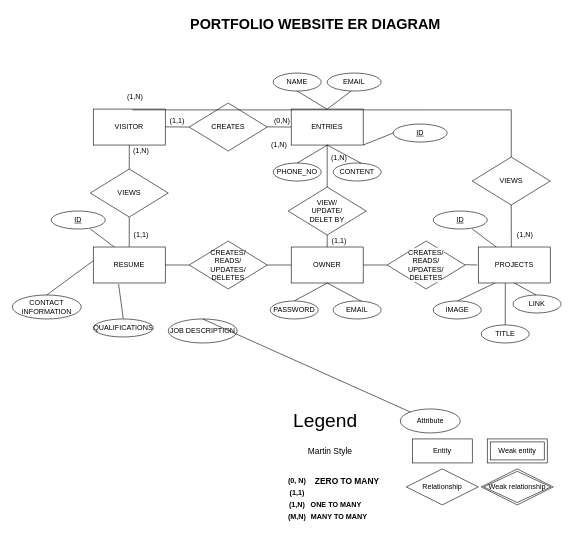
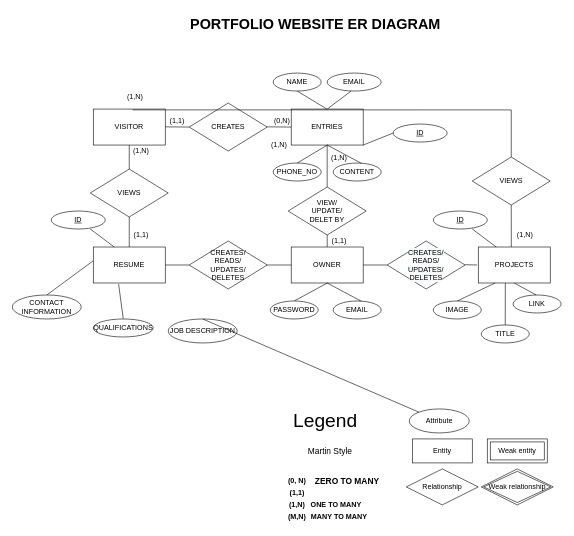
  <mxCell id="0" />
  <mxCell id="1" parent="0" />
  <mxCell id="2" value="VISITOR" style="rounded=0;whiteSpace=wrap;html=1;" parent="1" vertex="1"><mxGeometry x="155" y="181" width="120" height="60" as="geometry" /></mxCell>
  <mxCell id="3" value="" style="rhombus;whiteSpace=wrap;html=1;" parent="1" vertex="1"><mxGeometry x="315" y="171" width="130" height="80" as="geometry" /></mxCell>
  <mxCell id="4" value="ENTRIES" style="rounded=0;whiteSpace=wrap;html=1;" parent="1" vertex="1"><mxGeometry x="485" y="181" width="120" height="60" as="geometry" /></mxCell>
  <mxCell id="5" value="" style="endArrow=none;html=1;entryX=0;entryY=0.5;entryDx=0;entryDy=0;" parent="1" target="3" edge="1"><mxGeometry width="50" height="50" relative="1" as="geometry"><mxPoint x="275" y="210.66" as="sourcePoint" /><mxPoint x="345" y="210.66" as="targetPoint" /></mxGeometry></mxCell>
  <mxCell id="6" value="" style="endArrow=none;html=1;entryX=0;entryY=0.5;entryDx=0;entryDy=0;" parent="1" edge="1"><mxGeometry width="50" height="50" relative="1" as="geometry"><mxPoint x="445" y="210.66" as="sourcePoint" /><mxPoint x="485" y="211" as="targetPoint" /></mxGeometry></mxCell>
  <mxCell id="7" value="CREATES" style="text;html=1;strokeColor=none;fillColor=none;align=center;verticalAlign=middle;whiteSpace=wrap;rounded=0;" parent="1" vertex="1"><mxGeometry x="360" y="201" width="40" height="20" as="geometry" /></mxCell>
  <mxCell id="8" value="NAME" style="ellipse;whiteSpace=wrap;html=1;" parent="1" vertex="1"><mxGeometry x="455" y="121" width="80" height="30" as="geometry" /></mxCell>
  <mxCell id="9" value="EMAIL" style="ellipse;whiteSpace=wrap;html=1;" parent="1" vertex="1"><mxGeometry x="545" y="121" width="90" height="30" as="geometry" /></mxCell>
  <mxCell id="10" value="PHONE_NO" style="ellipse;whiteSpace=wrap;html=1;" parent="1" vertex="1"><mxGeometry x="455" y="271" width="80" height="30" as="geometry" /></mxCell>
  <mxCell id="11" value="" style="endArrow=none;html=1;" parent="1" edge="1"><mxGeometry width="50" height="50" relative="1" as="geometry"><mxPoint x="545" y="181" as="sourcePoint" /><mxPoint x="585" y="151" as="targetPoint" /></mxGeometry></mxCell>
  <mxCell id="12" value="" style="endArrow=none;html=1;exitX=0.578;exitY=-0.001;exitDx=0;exitDy=0;exitPerimeter=0;" parent="1" edge="1"><mxGeometry width="50" height="50" relative="1" as="geometry"><mxPoint x="544.36" y="180.94" as="sourcePoint" /><mxPoint x="495" y="151" as="targetPoint" /></mxGeometry></mxCell>
  <mxCell id="13" value="" style="endArrow=none;html=1;entryX=0.503;entryY=1.08;entryDx=0;entryDy=0;entryPerimeter=0;exitX=0.5;exitY=0;exitDx=0;exitDy=0;" parent="1" source="10" edge="1"><mxGeometry width="50" height="50" relative="1" as="geometry"><mxPoint x="505" y="266" as="sourcePoint" /><mxPoint x="545.36" y="241" as="targetPoint" /></mxGeometry></mxCell>
  <mxCell id="14" value="CONTENT" style="ellipse;whiteSpace=wrap;html=1;" parent="1" vertex="1"><mxGeometry x="555" y="271" width="80" height="30" as="geometry" /></mxCell>
  <mxCell id="15" value="OWNER" style="rounded=0;whiteSpace=wrap;html=1;" parent="1" vertex="1"><mxGeometry x="485" y="411" width="120" height="60" as="geometry" /></mxCell>
  <mxCell id="16" value="" style="endArrow=none;html=1;entryX=0.503;entryY=1.08;entryDx=0;entryDy=0;entryPerimeter=0;exitX=0.5;exitY=0;exitDx=0;exitDy=0;" parent="1" source="45" edge="1"><mxGeometry width="50" height="50" relative="1" as="geometry"><mxPoint x="495" y="501" as="sourcePoint" /><mxPoint x="545.36" y="471" as="targetPoint" /></mxGeometry></mxCell>
  <mxCell id="17" value="EMAIL" style="ellipse;whiteSpace=wrap;html=1;" parent="1" vertex="1"><mxGeometry x="555" y="501" width="80" height="30" as="geometry" /></mxCell>
  <mxCell id="18" value="" style="endArrow=none;html=1;entryX=0.5;entryY=1;entryDx=0;entryDy=0;exitX=0.591;exitY=0.022;exitDx=0;exitDy=0;exitPerimeter=0;" parent="1" source="17" target="15" edge="1"><mxGeometry width="50" height="50" relative="1" as="geometry"><mxPoint x="600" y="498" as="sourcePoint" /><mxPoint x="555.36" y="481" as="targetPoint" /><Array as="points" /></mxGeometry></mxCell>
  <mxCell id="19" value="VIEW/&lt;br&gt;UPDATE/&lt;br&gt;DELET BY" style="rhombus;whiteSpace=wrap;html=1;" parent="1" vertex="1"><mxGeometry x="480" y="311" width="130" height="80" as="geometry" /></mxCell>
  <mxCell id="20" value="" style="endArrow=none;html=1;" parent="1" edge="1"><mxGeometry width="50" height="50" relative="1" as="geometry"><mxPoint x="545" y="311" as="sourcePoint" /><mxPoint x="545" y="241" as="targetPoint" /></mxGeometry></mxCell>
  <mxCell id="21" value="" style="endArrow=none;html=1;" parent="1" edge="1"><mxGeometry width="50" height="50" relative="1" as="geometry"><mxPoint x="545" y="411" as="sourcePoint" /><mxPoint x="545" y="391" as="targetPoint" /></mxGeometry></mxCell>
  <mxCell id="22" value="(1,1)" style="text;html=1;strokeColor=none;fillColor=none;align=center;verticalAlign=middle;whiteSpace=wrap;rounded=0;" parent="1" vertex="1"><mxGeometry x="275" y="191" width="40" height="20" as="geometry" /></mxCell>
  <mxCell id="23" value="(0,N)" style="text;html=1;strokeColor=none;fillColor=none;align=center;verticalAlign=middle;whiteSpace=wrap;rounded=0;" parent="1" vertex="1"><mxGeometry x="450" y="191" width="40" height="20" as="geometry" /></mxCell>
  <mxCell id="24" value="(1,N)" style="text;html=1;strokeColor=none;fillColor=none;align=center;verticalAlign=middle;whiteSpace=wrap;rounded=0;" parent="1" vertex="1"><mxGeometry x="445" y="231" width="40" height="20" as="geometry" /></mxCell>
  <mxCell id="25" value="(1,N)" style="text;html=1;strokeColor=none;fillColor=none;align=center;verticalAlign=middle;whiteSpace=wrap;rounded=0;" parent="1" vertex="1"><mxGeometry x="545" y="252" width="40" height="20" as="geometry" /></mxCell>
  <mxCell id="26" value="" style="endArrow=none;html=1;entryX=0.5;entryY=1;entryDx=0;entryDy=0;exitX=0.591;exitY=0.022;exitDx=0;exitDy=0;exitPerimeter=0;" parent="1" source="14" target="4" edge="1"><mxGeometry width="50" height="50" relative="1" as="geometry"><mxPoint x="602.28" y="271.66" as="sourcePoint" /><mxPoint x="545" y="241" as="targetPoint" /><Array as="points" /></mxGeometry></mxCell>
  <mxCell id="27" value="(1,1)" style="text;html=1;strokeColor=none;fillColor=none;align=center;verticalAlign=middle;whiteSpace=wrap;rounded=0;" parent="1" vertex="1"><mxGeometry x="545" y="391" width="40" height="20" as="geometry" /></mxCell>
  <mxCell id="28" value="(1,1)" style="text;html=1;strokeColor=none;fillColor=none;align=center;verticalAlign=middle;whiteSpace=wrap;rounded=0;fontStyle=1" parent="1" vertex="1"><mxGeometry x="475" y="811" width="40" height="20" as="geometry" /></mxCell>
  <mxCell id="29" value="(1,N)" style="text;html=1;strokeColor=none;fillColor=none;align=center;verticalAlign=middle;whiteSpace=wrap;rounded=0;fontStyle=1" parent="1" vertex="1"><mxGeometry x="475" y="831" width="40" height="20" as="geometry" /></mxCell>
  <mxCell id="30" value="ONE TO MANY" style="text;html=1;strokeColor=none;fillColor=none;align=center;verticalAlign=middle;whiteSpace=wrap;rounded=0;fontStyle=1" parent="1" vertex="1"><mxGeometry x="515" y="831" width="90" height="20" as="geometry" /></mxCell>
  <mxCell id="31" value="(M,N)" style="text;html=1;strokeColor=none;fillColor=none;align=center;verticalAlign=middle;whiteSpace=wrap;rounded=0;fontStyle=1" parent="1" vertex="1"><mxGeometry x="475" y="851" width="40" height="20" as="geometry" /></mxCell>
  <mxCell id="32" value="MANY TO MANY" style="text;html=1;strokeColor=none;fillColor=none;align=center;verticalAlign=middle;whiteSpace=wrap;rounded=0;fontStyle=1" parent="1" vertex="1"><mxGeometry x="515" y="851" width="100" height="20" as="geometry" /></mxCell>
  <mxCell id="33" value="PORTFOLIO WEBSITE ER DIAGRAM" style="text;strokeColor=none;fillColor=none;html=1;fontSize=24;fontStyle=1;verticalAlign=middle;align=center;" parent="1" vertex="1"><mxGeometry x="475" y="20" width="100" height="40" as="geometry" /></mxCell>
  <mxCell id="34" value="Legend" style="text;html=1;strokeColor=none;fillColor=none;align=center;verticalAlign=middle;whiteSpace=wrap;rounded=0;fontSize=32;" parent="1" vertex="1"><mxGeometry x="521.87" y="691" width="40" height="20" as="geometry" /></mxCell>
- <mxCell id="35" value="Attribute" style="ellipse;whiteSpace=wrap;html=1;align=center;fontSize=12;" parent="1" vertex="1"><mxGeometry x="666.87" y="681" width="100" height="40" as="geometry" /></mxCell>
+ <mxCell id="35" value="Attribute" style="ellipse;whiteSpace=wrap;html=1;align=center;fontSize=12;" parent="1" vertex="1"><mxGeometry x="681.87" y="681" width="100" height="40" as="geometry" /></mxCell>
  <mxCell id="36" value="Entity" style="whiteSpace=wrap;html=1;align=center;fontSize=12;" parent="1" vertex="1"><mxGeometry x="686.87" y="731" width="100" height="40" as="geometry" /></mxCell>
  <mxCell id="37" value="Relationship" style="shape=rhombus;perimeter=rhombusPerimeter;whiteSpace=wrap;html=1;align=center;fontSize=12;" parent="1" vertex="1"><mxGeometry x="676.87" y="781" width="120" height="60" as="geometry" /></mxCell>
  <mxCell id="38" value="Weak entity" style="shape=ext;margin=3;double=1;whiteSpace=wrap;html=1;align=center;fontSize=12;" parent="1" vertex="1"><mxGeometry x="811.87" y="731" width="100" height="40" as="geometry" /></mxCell>
  <mxCell id="39" value="Weak relationship" style="shape=rhombus;double=1;perimeter=rhombusPerimeter;whiteSpace=wrap;html=1;align=center;fontSize=12;" parent="1" vertex="1"><mxGeometry x="801.87" y="781" width="120" height="60" as="geometry" /></mxCell>
  <mxCell id="40" value="Martin Style" style="text;html=1;strokeColor=none;fillColor=none;align=center;verticalAlign=middle;whiteSpace=wrap;rounded=0;fontSize=14;" parent="1" vertex="1"><mxGeometry x="485" y="741" width="130" height="20" as="geometry" /></mxCell>
  <mxCell id="41" value="(0, N)" style="text;html=1;strokeColor=none;fillColor=none;align=center;verticalAlign=middle;whiteSpace=wrap;rounded=0;fontStyle=1" parent="1" vertex="1"><mxGeometry x="475" y="791" width="40" height="20" as="geometry" /></mxCell>
  <mxCell id="42" value="ZERO TO MANY" style="text;html=1;strokeColor=none;fillColor=none;align=center;verticalAlign=middle;whiteSpace=wrap;rounded=0;fontSize=14;fontStyle=1" parent="1" vertex="1"><mxGeometry x="521.87" y="791" width="113.13" height="20" as="geometry" /></mxCell>
  <mxCell id="43" value="RESUME" style="rounded=0;whiteSpace=wrap;html=1;" parent="1" vertex="1"><mxGeometry x="155" y="411" width="120" height="60" as="geometry" /></mxCell>
  <mxCell id="44" value="PROJECTS" style="rounded=0;whiteSpace=wrap;html=1;" parent="1" vertex="1"><mxGeometry x="796.87" y="411" width="120" height="60" as="geometry" /></mxCell>
  <mxCell id="45" value="PASSWORD" style="ellipse;whiteSpace=wrap;html=1;" parent="1" vertex="1"><mxGeometry x="450" y="501" width="80" height="30" as="geometry" /></mxCell>
  <mxCell id="46" value="CREATES/&lt;br&gt;READS/&lt;br&gt;UPDATES/&lt;br&gt;DELETES" style="rhombus;whiteSpace=wrap;html=1;" parent="1" vertex="1"><mxGeometry x="315" y="401" width="130" height="80" as="geometry" /></mxCell>
  <mxCell id="47" value="&#10;&#10;&lt;span style=&quot;color: rgb(0, 0, 0); font-family: helvetica; font-size: 12px; font-style: normal; font-weight: 400; letter-spacing: normal; text-align: center; text-indent: 0px; text-transform: none; word-spacing: 0px; background-color: rgb(248, 249, 250); display: inline; float: none;&quot;&gt;CREATES/&lt;/span&gt;&lt;br style=&quot;color: rgb(0, 0, 0); font-family: helvetica; font-size: 12px; font-style: normal; font-weight: 400; letter-spacing: normal; text-align: center; text-indent: 0px; text-transform: none; word-spacing: 0px; background-color: rgb(248, 249, 250);&quot;&gt;&lt;span style=&quot;color: rgb(0, 0, 0); font-family: helvetica; font-size: 12px; font-style: normal; font-weight: 400; letter-spacing: normal; text-align: center; text-indent: 0px; text-transform: none; word-spacing: 0px; background-color: rgb(248, 249, 250); display: inline; float: none;&quot;&gt;READS/&lt;/span&gt;&lt;br style=&quot;color: rgb(0, 0, 0); font-family: helvetica; font-size: 12px; font-style: normal; font-weight: 400; letter-spacing: normal; text-align: center; text-indent: 0px; text-transform: none; word-spacing: 0px; background-color: rgb(248, 249, 250);&quot;&gt;&lt;span style=&quot;color: rgb(0, 0, 0); font-family: helvetica; font-size: 12px; font-style: normal; font-weight: 400; letter-spacing: normal; text-align: center; text-indent: 0px; text-transform: none; word-spacing: 0px; background-color: rgb(248, 249, 250); display: inline; float: none;&quot;&gt;UPDATES/&lt;/span&gt;&lt;br style=&quot;color: rgb(0, 0, 0); font-family: helvetica; font-size: 12px; font-style: normal; font-weight: 400; letter-spacing: normal; text-align: center; text-indent: 0px; text-transform: none; word-spacing: 0px; background-color: rgb(248, 249, 250);&quot;&gt;&lt;span style=&quot;color: rgb(0, 0, 0); font-family: helvetica; font-size: 12px; font-style: normal; font-weight: 400; letter-spacing: normal; text-align: center; text-indent: 0px; text-transform: none; word-spacing: 0px; background-color: rgb(248, 249, 250); display: inline; float: none;&quot;&gt;DELETES&lt;/span&gt;&#10;&#10;" style="rhombus;whiteSpace=wrap;html=1;" parent="1" vertex="1"><mxGeometry x="645" y="401" width="130" height="80" as="geometry" /></mxCell>
  <mxCell id="48" value="" style="edgeStyle=orthogonalEdgeStyle;rounded=0;orthogonalLoop=1;jettySize=auto;html=1;endArrow=none;endFill=0;exitX=0.545;exitY=0.023;exitDx=0;exitDy=0;exitPerimeter=0;" parent="1" source="2" target="57" edge="1"><mxGeometry relative="1" as="geometry" /></mxCell>
  <mxCell id="49" value="VIEWS" style="rhombus;whiteSpace=wrap;html=1;" parent="1" vertex="1"><mxGeometry x="150" y="281" width="130" height="80" as="geometry" /></mxCell>
  <mxCell id="50" value="" style="endArrow=none;html=1;entryX=0.5;entryY=1;entryDx=0;entryDy=0;" parent="1" target="57" edge="1"><mxGeometry width="50" height="50" relative="1" as="geometry"><mxPoint x="852" y="411" as="sourcePoint" /><mxPoint x="625" y="261" as="targetPoint" /></mxGeometry></mxCell>
  <mxCell id="51" value="" style="endArrow=none;html=1;entryX=0.5;entryY=1;entryDx=0;entryDy=0;" parent="1" target="2" edge="1"><mxGeometry width="50" height="50" relative="1" as="geometry"><mxPoint x="215" y="281" as="sourcePoint" /><mxPoint x="265" y="231" as="targetPoint" /></mxGeometry></mxCell>
  <mxCell id="52" value="" style="endArrow=none;html=1;" parent="1" edge="1"><mxGeometry width="50" height="50" relative="1" as="geometry"><mxPoint x="215" y="411" as="sourcePoint" /><mxPoint x="215" y="361" as="targetPoint" /></mxGeometry></mxCell>
  <mxCell id="53" value="" style="endArrow=none;html=1;entryX=0;entryY=0.5;entryDx=0;entryDy=0;" parent="1" target="46" edge="1"><mxGeometry width="50" height="50" relative="1" as="geometry"><mxPoint x="275" y="441" as="sourcePoint" /><mxPoint x="325" y="391" as="targetPoint" /></mxGeometry></mxCell>
  <mxCell id="54" value="" style="endArrow=none;html=1;entryX=0;entryY=0.5;entryDx=0;entryDy=0;exitX=0;exitY=0.5;exitDx=0;exitDy=0;" parent="1" source="15" edge="1"><mxGeometry width="50" height="50" relative="1" as="geometry"><mxPoint x="535" y="551" as="sourcePoint" /><mxPoint x="445" y="441" as="targetPoint" /></mxGeometry></mxCell>
  <mxCell id="55" value="" style="endArrow=none;html=1;" parent="1" edge="1"><mxGeometry width="50" height="50" relative="1" as="geometry"><mxPoint x="605" y="441" as="sourcePoint" /><mxPoint x="645" y="441" as="targetPoint" /></mxGeometry></mxCell>
  <mxCell id="56" value="" style="endArrow=none;html=1;" parent="1" edge="1"><mxGeometry width="50" height="50" relative="1" as="geometry"><mxPoint x="775" y="440.5" as="sourcePoint" /><mxPoint x="795" y="441" as="targetPoint" /></mxGeometry></mxCell>
  <mxCell id="57" value="VIEWS" style="rhombus;whiteSpace=wrap;html=1;" parent="1" vertex="1"><mxGeometry x="786.87" y="261" width="130" height="80" as="geometry" /></mxCell>
  <mxCell id="58" value="IMAGE" style="ellipse;whiteSpace=wrap;html=1;" parent="1" vertex="1"><mxGeometry x="721.87" y="501" width="80" height="30" as="geometry" /></mxCell>
  <mxCell id="59" value="TITLE" style="ellipse;whiteSpace=wrap;html=1;" parent="1" vertex="1"><mxGeometry x="801.87" y="541" width="80" height="30" as="geometry" /></mxCell>
  <mxCell id="60" value="LINK" style="ellipse;whiteSpace=wrap;html=1;" parent="1" vertex="1"><mxGeometry x="855" y="491" width="80" height="30" as="geometry" /></mxCell>
  <mxCell id="61" value="" style="endArrow=none;html=1;exitX=0.5;exitY=0;exitDx=0;exitDy=0;" parent="1" source="58" edge="1"><mxGeometry width="50" height="50" relative="1" as="geometry"><mxPoint x="775" y="521" as="sourcePoint" /><mxPoint x="825" y="471" as="targetPoint" /></mxGeometry></mxCell>
  <mxCell id="62" value="" style="endArrow=none;html=1;exitX=0.5;exitY=1;exitDx=0;exitDy=0;" parent="1" source="44" edge="1"><mxGeometry width="50" height="50" relative="1" as="geometry"><mxPoint x="830.31" y="521" as="sourcePoint" /><mxPoint x="893.44" y="491" as="targetPoint" /></mxGeometry></mxCell>
  <mxCell id="63" value="" style="endArrow=none;html=1;exitX=0.5;exitY=0;exitDx=0;exitDy=0;entryX=0.376;entryY=1.003;entryDx=0;entryDy=0;entryPerimeter=0;" parent="1" source="59" target="44" edge="1"><mxGeometry width="50" height="50" relative="1" as="geometry"><mxPoint x="866.87" y="481" as="sourcePoint" /><mxPoint x="903.44" y="501" as="targetPoint" /></mxGeometry></mxCell>
  <mxCell id="64" value="&lt;u&gt;ID&lt;/u&gt;" style="ellipse;whiteSpace=wrap;html=1;" parent="1" vertex="1"><mxGeometry x="721.87" y="351" width="90" height="30" as="geometry" /></mxCell>
  <mxCell id="65" value="" style="endArrow=none;html=1;entryX=0;entryY=0.5;entryDx=0;entryDy=0;" parent="1" target="66" edge="1"><mxGeometry width="50" height="50" relative="1" as="geometry"><mxPoint x="605" y="241" as="sourcePoint" /><mxPoint x="645" y="211" as="targetPoint" /></mxGeometry></mxCell>
  <mxCell id="66" value="&lt;u&gt;ID&lt;/u&gt;" style="ellipse;whiteSpace=wrap;html=1;" parent="1" vertex="1"><mxGeometry x="655" y="206" width="90" height="30" as="geometry" /></mxCell>
  <mxCell id="67" value="" style="endArrow=none;html=1;exitX=0.25;exitY=0;exitDx=0;exitDy=0;" parent="1" source="44" edge="1"><mxGeometry width="50" height="50" relative="1" as="geometry"><mxPoint x="746.87" y="411" as="sourcePoint" /><mxPoint x="786.87" y="381" as="targetPoint" /></mxGeometry></mxCell>
  <mxCell id="68" value="QUALIFICATIONS" style="ellipse;whiteSpace=wrap;html=1;" parent="1" vertex="1"><mxGeometry x="155" y="531" width="100" height="30" as="geometry" /></mxCell>
  <mxCell id="69" value="JOB DESCRIPTION" style="ellipse;whiteSpace=wrap;html=1;" parent="1" vertex="1"><mxGeometry x="280" y="531" width="115" height="40" as="geometry" /></mxCell>
  <mxCell id="70" value="" style="endArrow=none;html=1;entryX=0.352;entryY=1.03;entryDx=0;entryDy=0;entryPerimeter=0;" parent="1" target="43" edge="1"><mxGeometry width="50" height="50" relative="1" as="geometry"><mxPoint x="205" y="530.6" as="sourcePoint" /><mxPoint x="253.8" y="510" as="targetPoint" /></mxGeometry></mxCell>
  <mxCell id="71" value="" style="endArrow=none;html=1;exitX=0.5;exitY=0;exitDx=0;exitDy=0;" parent="1" source="69" target="35" edge="1"><mxGeometry width="50" height="50" relative="1" as="geometry"><mxPoint x="265" y="501" as="sourcePoint" /><mxPoint x="236.04" y="482.02" as="targetPoint" /></mxGeometry></mxCell>
  <mxCell id="72" value="&lt;u&gt;ID&lt;/u&gt;" style="ellipse;whiteSpace=wrap;html=1;" parent="1" vertex="1"><mxGeometry x="85" y="351" width="90" height="30" as="geometry" /></mxCell>
  <mxCell id="73" value="" style="endArrow=none;html=1;exitX=0.25;exitY=0;exitDx=0;exitDy=0;" parent="1" edge="1"><mxGeometry width="50" height="50" relative="1" as="geometry"><mxPoint x="190" y="411" as="sourcePoint" /><mxPoint x="150" y="381" as="targetPoint" /></mxGeometry></mxCell>
  <mxCell id="74" value="(1,N)" style="text;html=1;strokeColor=none;fillColor=none;align=center;verticalAlign=middle;whiteSpace=wrap;rounded=0;" parent="1" vertex="1"><mxGeometry x="215" y="241" width="40" height="20" as="geometry" /></mxCell>
  <mxCell id="75" value="(1,1)" style="text;html=1;strokeColor=none;fillColor=none;align=center;verticalAlign=middle;whiteSpace=wrap;rounded=0;" parent="1" vertex="1"><mxGeometry x="215" y="381" width="40" height="20" as="geometry" /></mxCell>
  <mxCell id="76" value="(1,N)" style="text;html=1;strokeColor=none;fillColor=none;align=center;verticalAlign=middle;whiteSpace=wrap;rounded=0;" parent="1" vertex="1"><mxGeometry x="855" y="381" width="40" height="20" as="geometry" /></mxCell>
  <mxCell id="77" value="(1,N)" style="text;html=1;strokeColor=none;fillColor=none;align=center;verticalAlign=middle;whiteSpace=wrap;rounded=0;" parent="1" vertex="1"><mxGeometry x="205" y="151" width="40" height="20" as="geometry" /></mxCell>
  <mxCell id="78" value="CONTACT INFORMATION" style="ellipse;whiteSpace=wrap;html=1;" parent="1" vertex="1"><mxGeometry x="20" y="491" width="115" height="40" as="geometry" /></mxCell>
  <mxCell id="79" value="" style="endArrow=none;html=1;entryX=-0.005;entryY=0.39;entryDx=0;entryDy=0;exitX=0.5;exitY=0;exitDx=0;exitDy=0;entryPerimeter=0;" parent="1" source="78" target="43" edge="1"><mxGeometry width="50" height="50" relative="1" as="geometry"><mxPoint x="5" y="461" as="sourcePoint" /><mxPoint x="-45" y="431" as="targetPoint" /></mxGeometry></mxCell>
